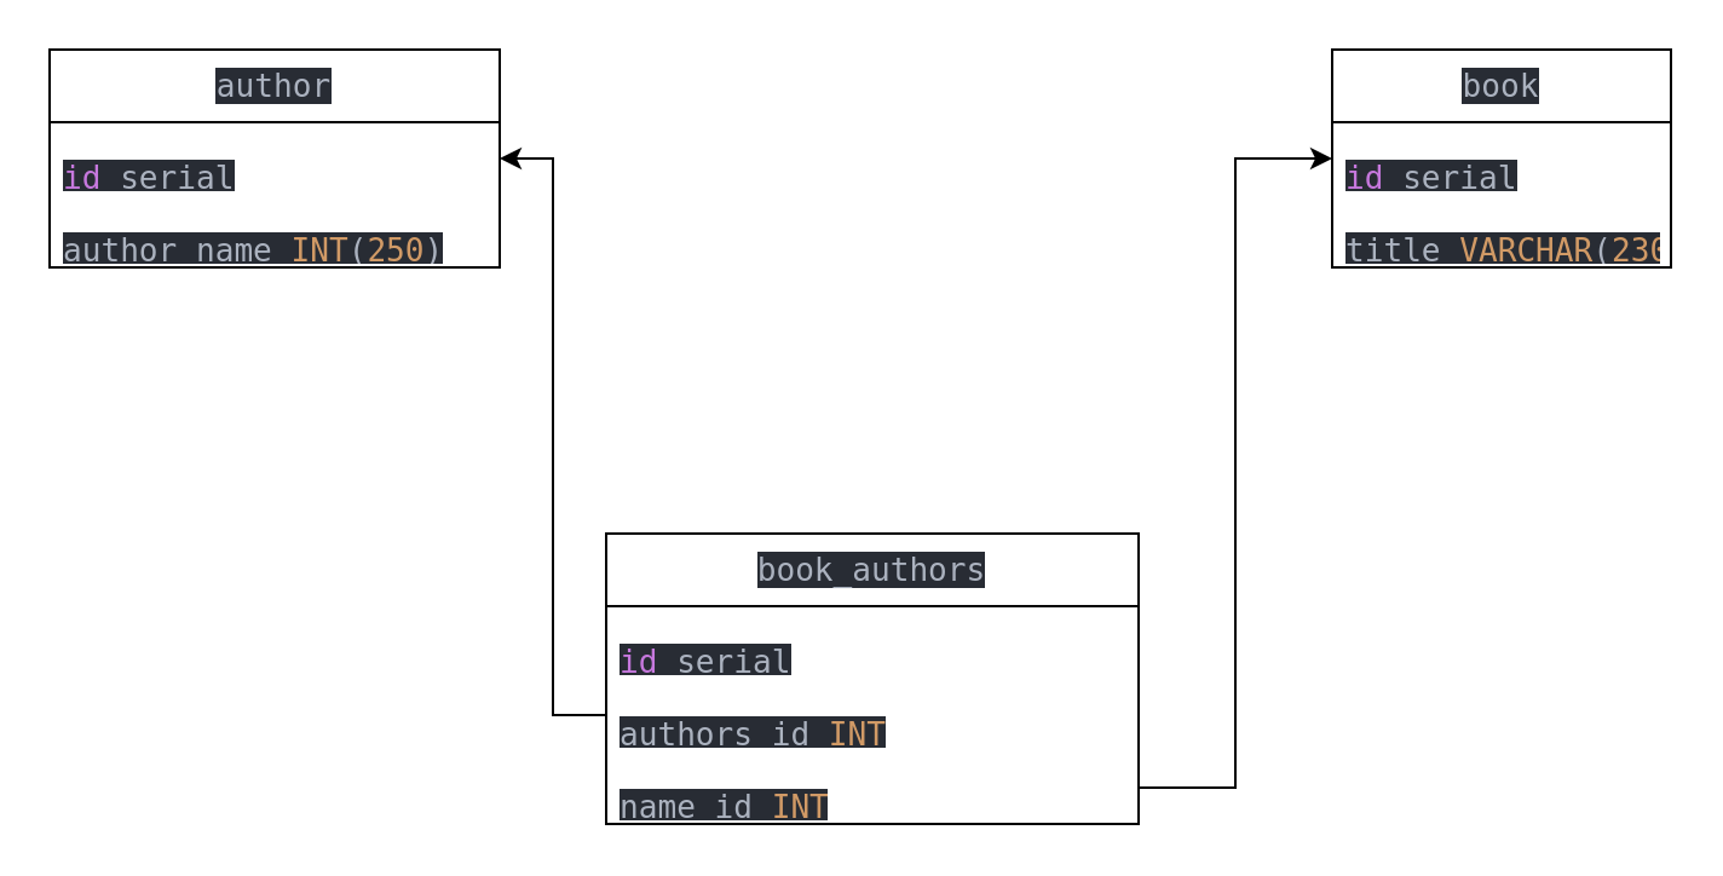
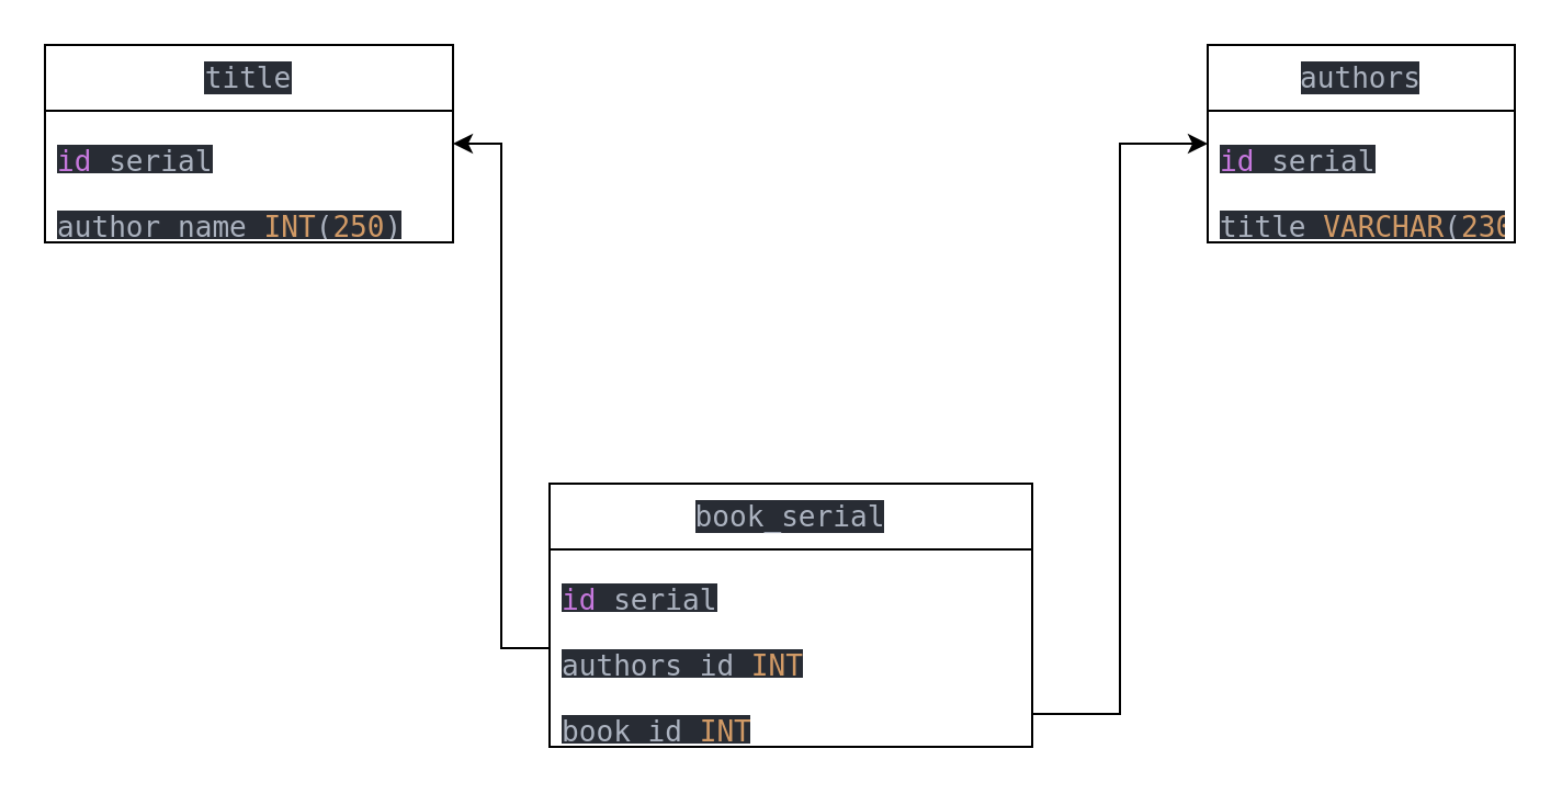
  <mxCell id="0" />
  <mxCell id="1" parent="0" />
- <mxCell id="2" value="&lt;div style=&quot;background-color:#282c34;color:#abb2bf&quot;&gt;&lt;pre style=&quot;font-family:'JetBrains Mono',monospace;font-size:9.8pt;&quot;&gt;author&lt;/pre&gt;&lt;/div&gt;" style="swimlane;fontStyle=0;childLayout=stackLayout;horizontal=1;startSize=30;horizontalStack=0;resizeParent=1;resizeParentMax=0;resizeLast=0;collapsible=1;marginBottom=0;whiteSpace=wrap;html=1;" vertex="1" parent="1"><mxGeometry x="20" y="20" width="186" height="90" as="geometry" /></mxCell>
+ <mxCell id="2" value="&lt;div style=&quot;background-color:#282c34;color:#abb2bf&quot;&gt;&lt;pre style=&quot;font-family:'JetBrains Mono',monospace;font-size:9.8pt;&quot;&gt;title&lt;/pre&gt;&lt;/div&gt;" style="swimlane;fontStyle=0;childLayout=stackLayout;horizontal=1;startSize=30;horizontalStack=0;resizeParent=1;resizeParentMax=0;resizeLast=0;collapsible=1;marginBottom=0;whiteSpace=wrap;html=1;" vertex="1" parent="1"><mxGeometry x="20" y="20" width="186" height="90" as="geometry" /></mxCell>
  <mxCell id="3" value="&lt;div style=&quot;background-color:#282c34;color:#abb2bf&quot;&gt;&lt;pre style=&quot;font-family:'JetBrains Mono',monospace;font-size:9.8pt;&quot;&gt;&lt;span style=&quot;color:#c678dd;&quot;&gt;id &lt;/span&gt;serial&lt;/pre&gt;&lt;/div&gt;" style="text;strokeColor=none;fillColor=none;align=left;verticalAlign=middle;spacingLeft=4;spacingRight=4;overflow=hidden;points=[[0,0.5],[1,0.5]];portConstraint=eastwest;rotatable=0;whiteSpace=wrap;html=1;" vertex="1" parent="2"><mxGeometry y="30" width="186" height="30" as="geometry" /></mxCell>
  <mxCell id="4" value="&lt;div style=&quot;background-color: rgb(40, 44, 52); color: rgb(171, 178, 191);&quot;&gt;&lt;pre style=&quot;font-family:'JetBrains Mono',monospace;font-size:9.8pt;&quot;&gt;&lt;div&gt;&lt;pre style=&quot;font-family:'JetBrains Mono',monospace;font-size:9.8pt;&quot;&gt;author_name &lt;span style=&quot;color:#d19a66;&quot;&gt;INT&lt;/span&gt;(&lt;span style=&quot;color:#d19a66;&quot;&gt;250&lt;/span&gt;)&lt;/pre&gt;&lt;/div&gt;&lt;/pre&gt;&lt;/div&gt;" style="text;strokeColor=none;fillColor=none;align=left;verticalAlign=middle;spacingLeft=4;spacingRight=4;overflow=hidden;points=[[0,0.5],[1,0.5]];portConstraint=eastwest;rotatable=0;whiteSpace=wrap;html=1;" vertex="1" parent="2"><mxGeometry y="60" width="186" height="30" as="geometry" /></mxCell>
- <mxCell id="5" value="&lt;div style=&quot;background-color:#282c34;color:#abb2bf&quot;&gt;&lt;pre style=&quot;font-family:'JetBrains Mono',monospace;font-size:9.8pt;&quot;&gt;book&lt;/pre&gt;&lt;/div&gt;" style="swimlane;fontStyle=0;childLayout=stackLayout;horizontal=1;startSize=30;horizontalStack=0;resizeParent=1;resizeParentMax=0;resizeLast=0;collapsible=1;marginBottom=0;whiteSpace=wrap;html=1;" vertex="1" parent="1"><mxGeometry x="550" y="20" width="140" height="90" as="geometry" /></mxCell>
+ <mxCell id="5" value="&lt;div style=&quot;background-color:#282c34;color:#abb2bf&quot;&gt;&lt;pre style=&quot;font-family:'JetBrains Mono',monospace;font-size:9.8pt;&quot;&gt;authors&lt;/pre&gt;&lt;/div&gt;" style="swimlane;fontStyle=0;childLayout=stackLayout;horizontal=1;startSize=30;horizontalStack=0;resizeParent=1;resizeParentMax=0;resizeLast=0;collapsible=1;marginBottom=0;whiteSpace=wrap;html=1;" vertex="1" parent="1"><mxGeometry x="550" y="20" width="140" height="90" as="geometry" /></mxCell>
  <mxCell id="6" value="&lt;div style=&quot;background-color:#282c34;color:#abb2bf&quot;&gt;&lt;pre style=&quot;font-family:'JetBrains Mono',monospace;font-size:9.8pt;&quot;&gt;&lt;span style=&quot;color:#c678dd;&quot;&gt;id &lt;/span&gt;serial&lt;/pre&gt;&lt;/div&gt;" style="text;strokeColor=none;fillColor=none;align=left;verticalAlign=middle;spacingLeft=4;spacingRight=4;overflow=hidden;points=[[0,0.5],[1,0.5]];portConstraint=eastwest;rotatable=0;whiteSpace=wrap;html=1;" vertex="1" parent="5"><mxGeometry y="30" width="140" height="30" as="geometry" /></mxCell>
  <mxCell id="7" value="&lt;div style=&quot;background-color:#282c34;color:#abb2bf&quot;&gt;&lt;pre style=&quot;font-family:'JetBrains Mono',monospace;font-size:9.8pt;&quot;&gt;title &lt;span style=&quot;color:#d19a66;&quot;&gt;VARCHAR&lt;/span&gt;(&lt;span style=&quot;color:#d19a66;&quot;&gt;230&lt;/span&gt;)&lt;/pre&gt;&lt;/div&gt;" style="text;strokeColor=none;fillColor=none;align=left;verticalAlign=middle;spacingLeft=4;spacingRight=4;overflow=hidden;points=[[0,0.5],[1,0.5]];portConstraint=eastwest;rotatable=0;whiteSpace=wrap;html=1;" vertex="1" parent="5"><mxGeometry y="60" width="140" height="30" as="geometry" /></mxCell>
- <mxCell id="8" value="&lt;pre style=&quot;color: rgb(171, 178, 191); font-size: 9.8pt; background-color: rgb(40, 44, 52); font-family: &amp;quot;JetBrains Mono&amp;quot;, monospace;&quot;&gt;book_authors&lt;/pre&gt;" style="swimlane;fontStyle=0;childLayout=stackLayout;horizontal=1;startSize=30;horizontalStack=0;resizeParent=1;resizeParentMax=0;resizeLast=0;collapsible=1;marginBottom=0;whiteSpace=wrap;html=1;" vertex="1" parent="1"><mxGeometry x="250" y="220" width="220" height="120" as="geometry" /></mxCell>
+ <mxCell id="8" value="&lt;pre style=&quot;color: rgb(171, 178, 191); font-size: 9.8pt; background-color: rgb(40, 44, 52); font-family: &amp;quot;JetBrains Mono&amp;quot;, monospace;&quot;&gt;book_serial&lt;/pre&gt;" style="swimlane;fontStyle=0;childLayout=stackLayout;horizontal=1;startSize=30;horizontalStack=0;resizeParent=1;resizeParentMax=0;resizeLast=0;collapsible=1;marginBottom=0;whiteSpace=wrap;html=1;" vertex="1" parent="1"><mxGeometry x="250" y="220" width="220" height="120" as="geometry" /></mxCell>
  <mxCell id="9" value="&lt;div style=&quot;background-color:#282c34;color:#abb2bf&quot;&gt;&lt;pre style=&quot;font-family:'JetBrains Mono',monospace;font-size:9.8pt;&quot;&gt;&lt;span style=&quot;color:#c678dd;&quot;&gt;id &lt;/span&gt;serial&lt;/pre&gt;&lt;/div&gt;" style="text;strokeColor=none;fillColor=none;align=left;verticalAlign=middle;spacingLeft=4;spacingRight=4;overflow=hidden;points=[[0,0.5],[1,0.5]];portConstraint=eastwest;rotatable=0;whiteSpace=wrap;html=1;" vertex="1" parent="8"><mxGeometry y="30" width="220" height="30" as="geometry" /></mxCell>
  <mxCell id="10" value="&lt;div style=&quot;background-color:#282c34;color:#abb2bf&quot;&gt;&lt;pre style=&quot;font-family:'JetBrains Mono',monospace;font-size:9.8pt;&quot;&gt;authors_id &lt;span style=&quot;color:#d19a66;&quot;&gt;INT&lt;/span&gt;&lt;/pre&gt;&lt;/div&gt;" style="text;strokeColor=none;fillColor=none;align=left;verticalAlign=middle;spacingLeft=4;spacingRight=4;overflow=hidden;points=[[0,0.5],[1,0.5]];portConstraint=eastwest;rotatable=0;whiteSpace=wrap;html=1;" vertex="1" parent="8"><mxGeometry y="60" width="220" height="30" as="geometry" /></mxCell>
- <mxCell id="11" value="&lt;div style=&quot;background-color:#282c34;color:#abb2bf&quot;&gt;&lt;pre style=&quot;font-family:'JetBrains Mono',monospace;font-size:9.8pt;&quot;&gt;name_id &lt;span style=&quot;color:#d19a66;&quot;&gt;INT&lt;/span&gt;&lt;/pre&gt;&lt;/div&gt;" style="text;strokeColor=none;fillColor=none;align=left;verticalAlign=middle;spacingLeft=4;spacingRight=4;overflow=hidden;points=[[0,0.5],[1,0.5]];portConstraint=eastwest;rotatable=0;whiteSpace=wrap;html=1;" vertex="1" parent="8"><mxGeometry y="90" width="220" height="30" as="geometry" /></mxCell>
+ <mxCell id="11" value="&lt;div style=&quot;background-color:#282c34;color:#abb2bf&quot;&gt;&lt;pre style=&quot;font-family:'JetBrains Mono',monospace;font-size:9.8pt;&quot;&gt;book_id &lt;span style=&quot;color:#d19a66;&quot;&gt;INT&lt;/span&gt;&lt;/pre&gt;&lt;/div&gt;" style="text;strokeColor=none;fillColor=none;align=left;verticalAlign=middle;spacingLeft=4;spacingRight=4;overflow=hidden;points=[[0,0.5],[1,0.5]];portConstraint=eastwest;rotatable=0;whiteSpace=wrap;html=1;" vertex="1" parent="8"><mxGeometry y="90" width="220" height="30" as="geometry" /></mxCell>
  <mxCell id="12" style="edgeStyle=orthogonalEdgeStyle;rounded=0;orthogonalLoop=1;jettySize=auto;html=1;" edge="1" parent="1" source="10" target="3"><mxGeometry relative="1" as="geometry" /></mxCell>
  <mxCell id="13" style="edgeStyle=orthogonalEdgeStyle;rounded=0;orthogonalLoop=1;jettySize=auto;html=1;" edge="1" parent="1" source="11" target="6"><mxGeometry relative="1" as="geometry" /></mxCell>
